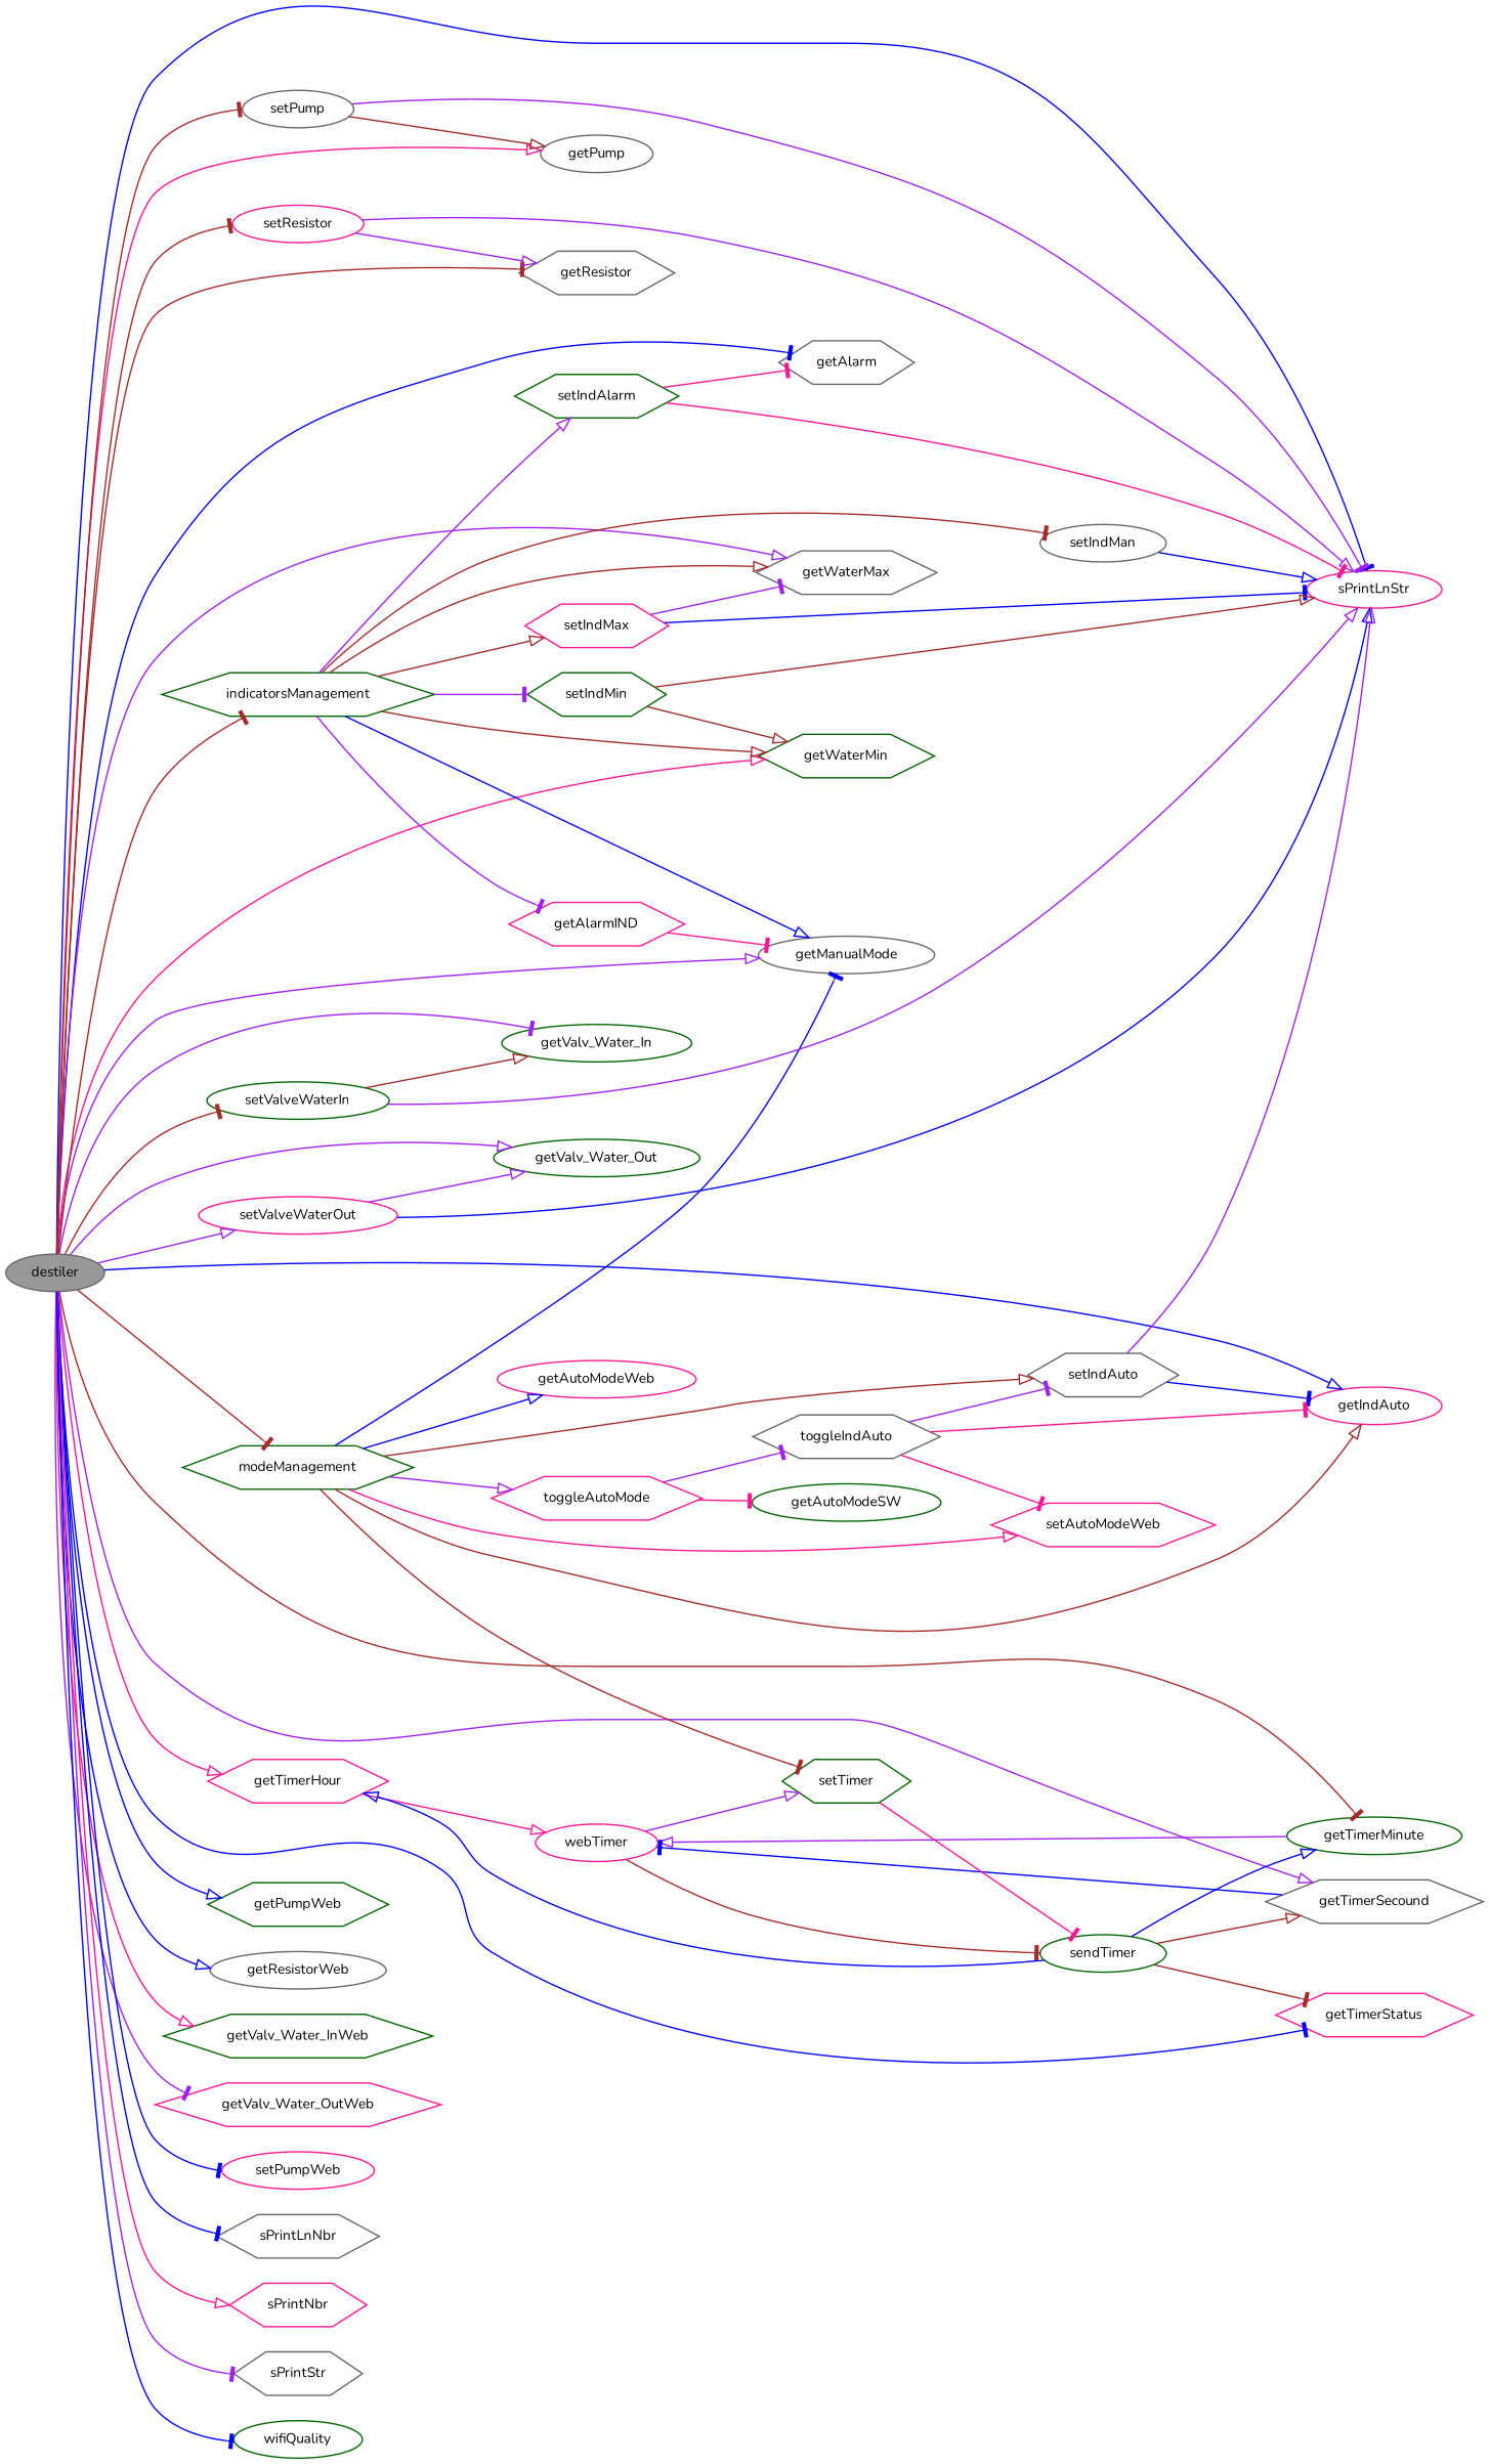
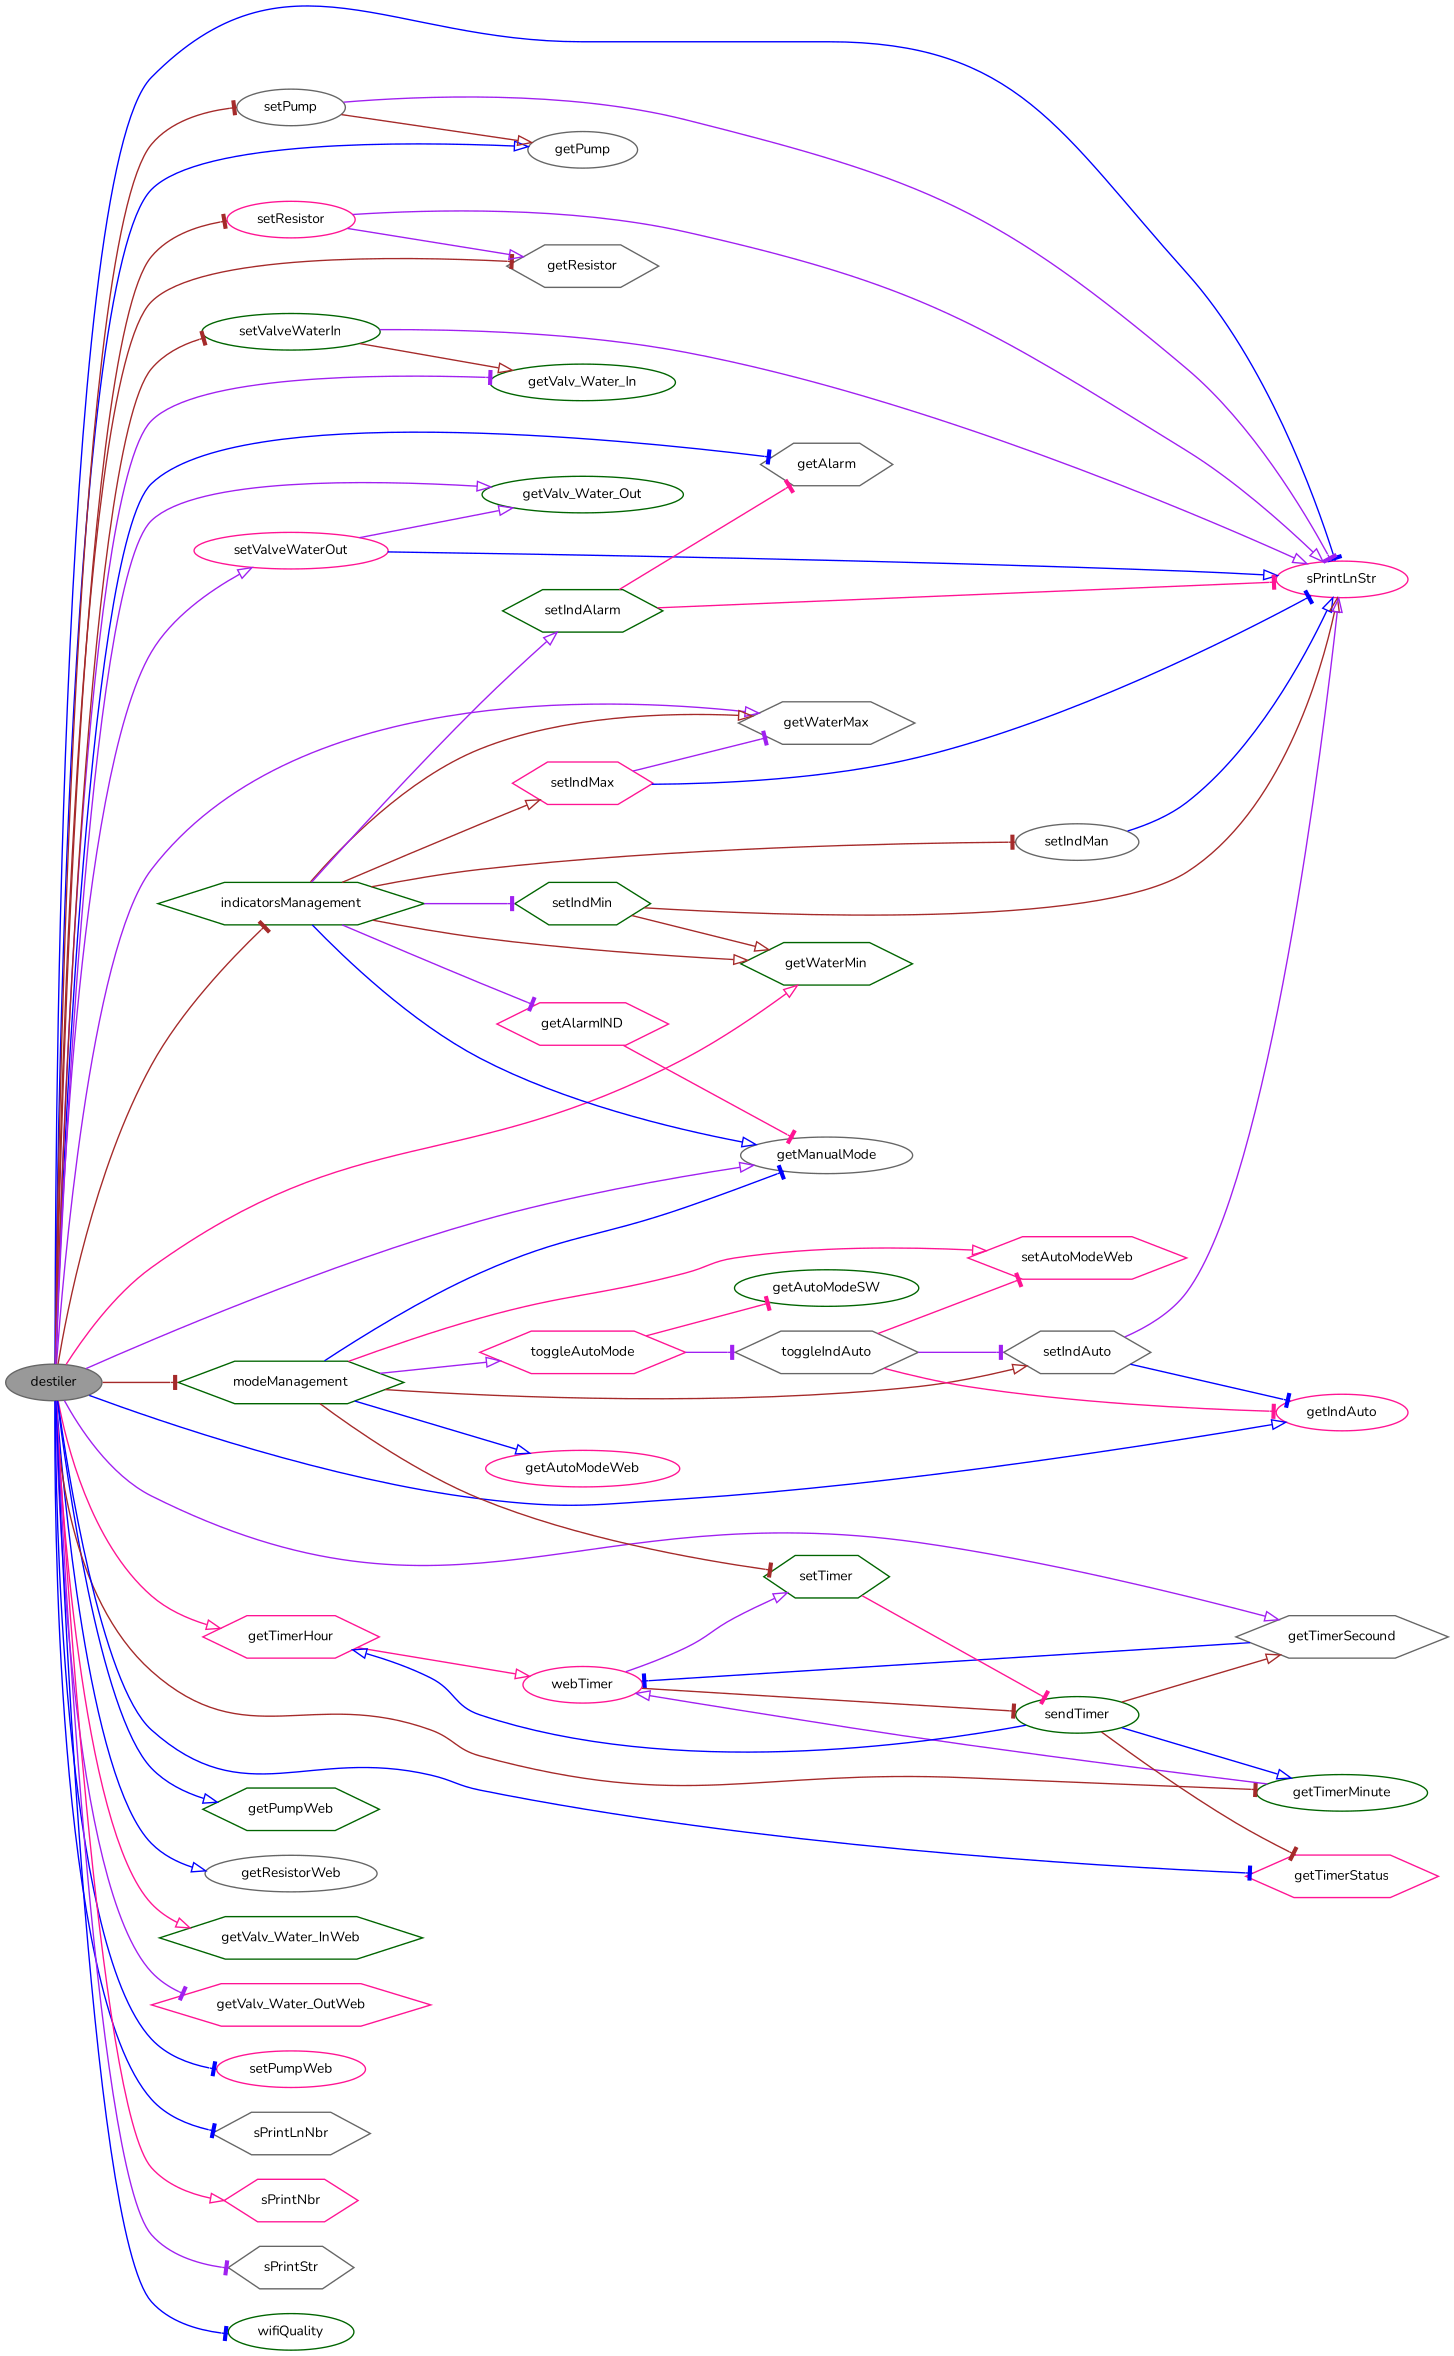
  digraph {
    fontname=Nunito
    rankdir=LR
    node [color=deeppink fillcolor=white fontname=Nunito fontsize=10 shape=hexagon style=filled]
    edge [arrowhead=onormal color=purple fontname=Nunito fontsize=10 labelfontname=Helvetica labelfontsize=10 style=solid]
    n1 [color=gray40 fillcolor=grey60 fontcolor=black height=0.2 label=destiler shape=ellipse width=0.4]
    n2 [color=gray40 height=0.2 label=getAlarm width=0.4]
    n3 [height=0.2 label=getIndAuto shape=ellipse width=0.4]
    n4 [color=gray40 height=0.2 label=getManualMode shape=ellipse width=0.4]
    n5 [color=gray40 height=0.2 label=getPump shape=ellipse width=0.4]
    n6 [color=darkgreen height=0.2 label=getPumpWeb width=0.4]
    n7 [color=gray40 height=0.2 label=getResistor width=0.4]
    n8 [color=gray40 height=0.2 label=getResistorWeb shape=ellipse width=0.4]
    n9 [height=0.2 label=getTimerHour width=0.4]
    n10 [color=darkgreen height=0.2 label=getTimerMinute shape=ellipse width=0.4]
    n11 [color=gray40 height=0.2 label=getTimerSecound width=0.4]
    n12 [height=0.2 label=getTimerStatus width=0.4]
    n13 [color=darkgreen height=0.2 label=getValv_Water_In shape=ellipse width=0.4]
    n14 [color=darkgreen height=0.2 label=getValv_Water_InWeb width=0.4]
    n15 [color=darkgreen height=0.2 label=getValv_Water_Out shape=ellipse width=0.4]
    n16 [height=0.2 label=getValv_Water_OutWeb width=0.4]
    n17 [color=gray40 height=0.2 label=getWaterMax width=0.4]
    n18 [color=darkgreen height=0.2 label=getWaterMin width=0.4]
    n19 [color=darkgreen height=0.2 label=indicatorsManagement width=0.4]
    n20 [height=0.2 label=sPrintLnStr shape=ellipse width=0.4]
    n21 [color=darkgreen height=0.2 label=modeManagement width=0.4]
    n22 [color=gray40 height=0.2 label=setPump shape=ellipse width=0.4]
    n23 [height=0.2 label=setPumpWeb shape=ellipse width=0.4]
    n24 [height=0.2 label=setResistor shape=ellipse width=0.4]
    n25 [color=darkgreen height=0.2 label=setValveWaterIn shape=ellipse width=0.4]
    n26 [height=0.2 label=setValveWaterOut shape=ellipse width=0.4]
    n27 [color=gray40 height=0.2 label=sPrintLnNbr width=0.4]
    n28 [height=0.2 label=sPrintNbr width=0.4]
    n29 [color=gray40 height=0.2 label=sPrintStr width=0.4]
    n30 [color=darkgreen height=0.2 label=wifiQuality shape=ellipse width=0.4]
    n31 [height=0.2 label=webTimer shape=ellipse width=0.4]
    n32 [height=0.2 label=getAlarmIND width=0.4]
    n33 [color=darkgreen height=0.2 label=setIndAlarm width=0.4]
    n34 [color=gray40 height=0.2 label=setIndMan shape=ellipse width=0.4]
    n35 [height=0.2 label=setIndMax width=0.4]
    n36 [color=darkgreen height=0.2 label=setIndMin width=0.4]
    n37 [color=darkgreen height=0.2 label=setTimer width=0.4]
    n38 [height=0.2 label=getAutoModeWeb shape=ellipse width=0.4]
    n39 [height=0.2 label=setAutoModeWeb width=0.4]
    n40 [color=gray40 height=0.2 label=setIndAuto width=0.4]
    n41 [height=0.2 label=toggleAutoMode width=0.4]
    n42 [color=darkgreen height=0.2 label=sendTimer shape=ellipse width=0.4]
    n43 [color=darkgreen height=0.2 label=getAutoModeSW shape=ellipse width=0.4]
    n44 [color=gray40 height=0.2 label=toggleIndAuto width=0.4]
    n1 -> n2 [arrowhead=tee color=blue]
    n1 -> n3 [color=blue]
    n1 -> n4
-   n1 -> n5 [color=deeppink]
+   n1 -> n5 [color=blue]
    n1 -> n6 [color=blue]
    n1 -> n7 [arrowhead=tee color=brown]
    n1 -> n8 [color=blue]
    n1 -> n9 [color=deeppink]
    n1 -> n10 [arrowhead=tee color=brown]
    n1 -> n11
    n1 -> n12 [arrowhead=tee color=blue]
    n1 -> n13 [arrowhead=tee]
    n1 -> n14 [color=deeppink]
    n1 -> n15
    n1 -> n16 [arrowhead=tee]
    n1 -> n17
    n1 -> n18 [color=deeppink]
    n1 -> n19 [arrowhead=tee color=brown]
    n1 -> n20 [arrowhead=tee color=blue]
    n1 -> n21 [arrowhead=tee color=brown]
    n1 -> n22 [arrowhead=tee color=brown]
    n1 -> n23 [arrowhead=tee color=blue]
    n1 -> n24 [arrowhead=tee color=brown]
    n1 -> n25 [arrowhead=tee color=brown]
    n1 -> n26
    n1 -> n27 [arrowhead=tee color=blue]
    n1 -> n28 [color=deeppink]
    n1 -> n29 [arrowhead=tee]
    n1 -> n30 [arrowhead=tee color=blue]
    n9 -> n31 [color=deeppink]
    n10 -> n31
    n11 -> n31 [arrowhead=tee color=blue]
    n19 -> n4 [color=blue]
    n19 -> n17 [color=brown]
    n19 -> n18 [color=brown]
    n19 -> n32 [arrowhead=tee]
    n19 -> n33
    n19 -> n34 [arrowhead=tee color=brown]
    n19 -> n35 [color=brown]
    n19 -> n36 [arrowhead=tee]
-   n21 -> n3 [color=brown]
    n21 -> n4 [arrowhead=tee color=blue]
    n21 -> n37 [arrowhead=tee color=brown]
    n21 -> n38 [color=blue]
    n21 -> n39 [color=deeppink]
    n21 -> n40 [color=brown]
    n21 -> n41
    n22 -> n5 [color=brown]
    n22 -> n20 [arrowhead=tee]
    n24 -> n7
    n24 -> n20
    n25 -> n13 [color=brown]
    n25 -> n20
    n26 -> n15
    n26 -> n20 [color=blue]
    n31 -> n37
    n31 -> n42 [arrowhead=tee color=brown]
    n32 -> n4 [arrowhead=tee color=deeppink]
    n33 -> n2 [arrowhead=tee color=deeppink]
    n33 -> n20 [arrowhead=tee color=deeppink]
    n34 -> n20 [color=blue]
    n35 -> n17 [arrowhead=tee]
    n35 -> n20 [arrowhead=tee color=blue]
    n36 -> n18 [color=brown]
    n36 -> n20 [color=brown]
    n37 -> n42 [arrowhead=tee color=deeppink]
    n40 -> n3 [arrowhead=tee color=blue]
    n40 -> n20
    n41 -> n43 [arrowhead=tee color=deeppink]
    n41 -> n44 [arrowhead=tee]
    n42 -> n9 [color=blue]
    n42 -> n10 [color=blue]
    n42 -> n11 [color=brown]
    n42 -> n12 [arrowhead=tee color=brown]
    n44 -> n3 [arrowhead=tee color=deeppink]
    n44 -> n39 [arrowhead=tee color=deeppink]
    n44 -> n40 [arrowhead=tee]
  }
